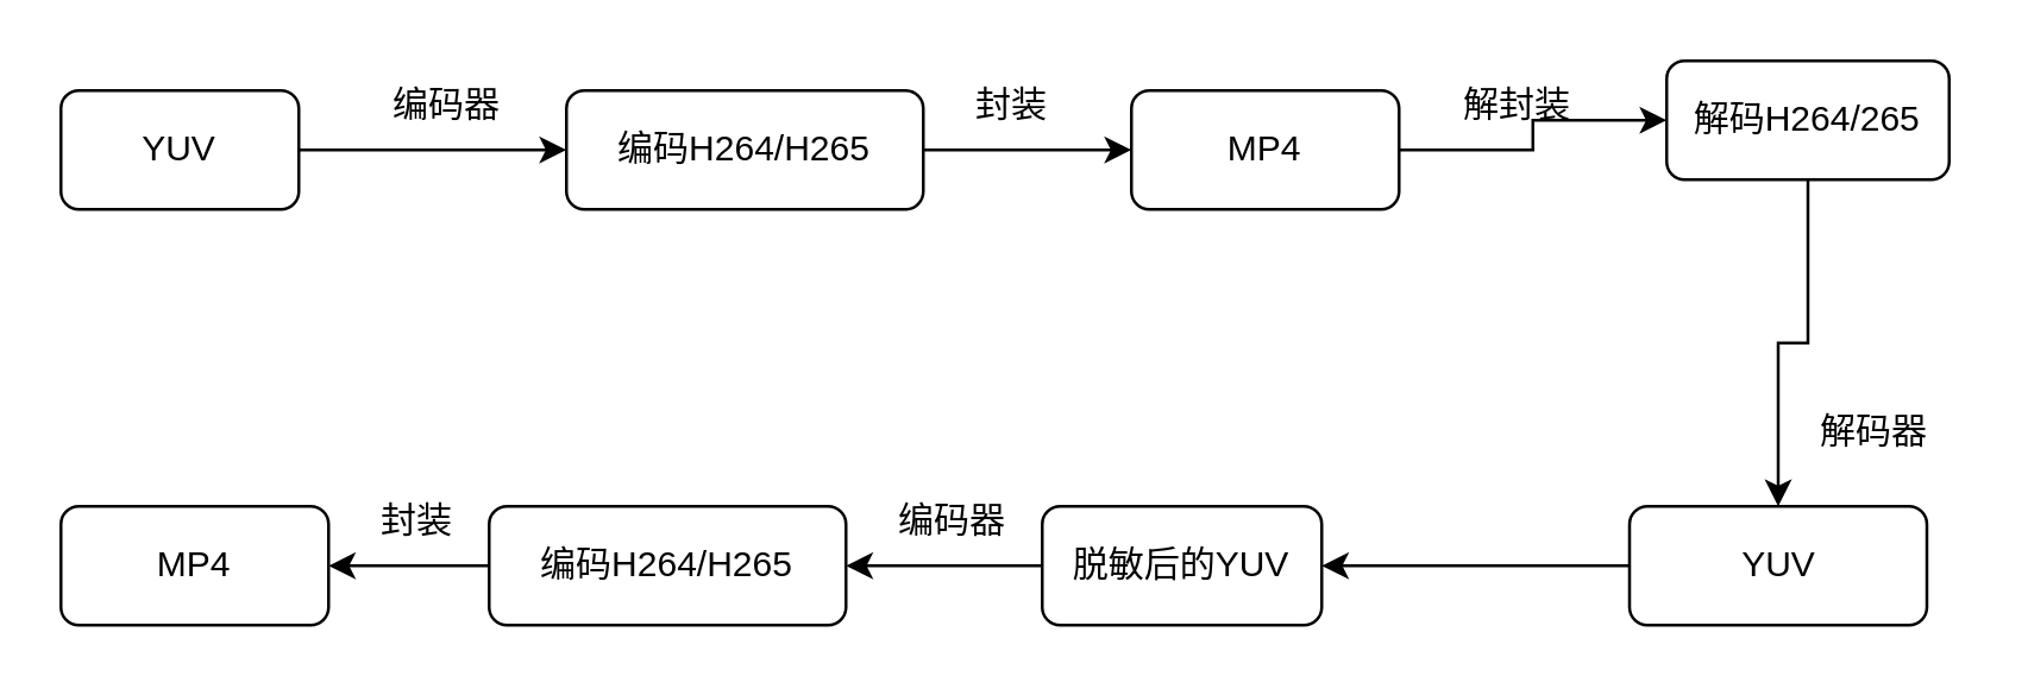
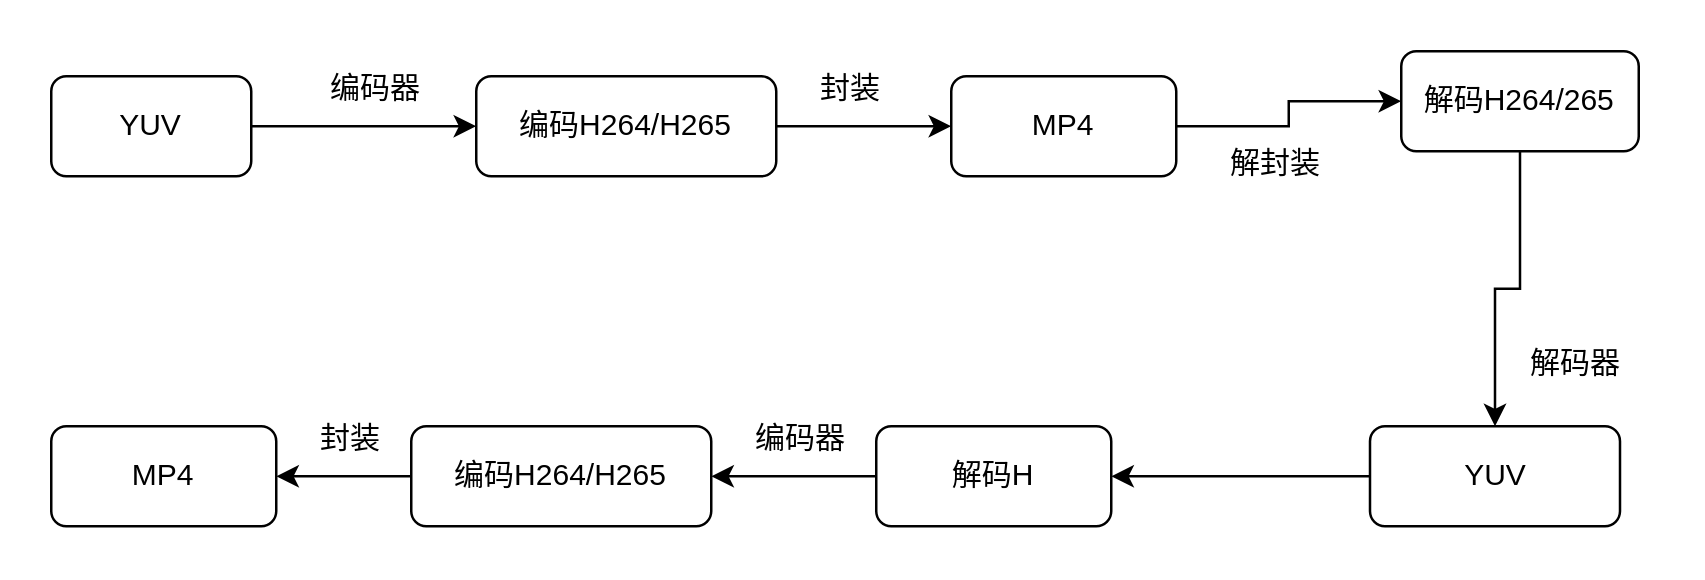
  <mxCell id="0" />
  <mxCell id="1" parent="0" />
  <mxCell id="2" style="edgeStyle=orthogonalEdgeStyle;rounded=0;orthogonalLoop=1;jettySize=auto;html=1;exitX=1;exitY=0.5;exitDx=0;exitDy=0;entryX=0;entryY=0.5;entryDx=0;entryDy=0;" edge="1" parent="1" source="3" target="5"><mxGeometry relative="1" as="geometry" /></mxCell>
  <mxCell id="3" value="YUV" style="rounded=1;whiteSpace=wrap;html=1;fontSize=12;glass=0;strokeWidth=1;shadow=0;" parent="1" vertex="1"><mxGeometry x="20" y="30" width="80" height="40" as="geometry" /></mxCell>
  <mxCell id="4" style="edgeStyle=orthogonalEdgeStyle;rounded=0;orthogonalLoop=1;jettySize=auto;html=1;exitX=1;exitY=0.5;exitDx=0;exitDy=0;" edge="1" parent="1" source="5" target="7"><mxGeometry relative="1" as="geometry" /></mxCell>
  <mxCell id="5" value="编码H264/H265" style="rounded=1;whiteSpace=wrap;html=1;fontSize=12;glass=0;strokeWidth=1;shadow=0;" vertex="1" parent="1"><mxGeometry x="190" y="30" width="120" height="40" as="geometry" /></mxCell>
  <mxCell id="6" style="edgeStyle=orthogonalEdgeStyle;rounded=0;orthogonalLoop=1;jettySize=auto;html=1;exitX=1;exitY=0.5;exitDx=0;exitDy=0;entryX=0;entryY=0.5;entryDx=0;entryDy=0;" edge="1" parent="1" source="7" target="9"><mxGeometry relative="1" as="geometry" /></mxCell>
  <mxCell id="7" value="MP4" style="rounded=1;whiteSpace=wrap;html=1;fontSize=12;glass=0;strokeWidth=1;shadow=0;" vertex="1" parent="1"><mxGeometry x="380" y="30" width="90" height="40" as="geometry" /></mxCell>
  <mxCell id="8" style="edgeStyle=orthogonalEdgeStyle;rounded=0;orthogonalLoop=1;jettySize=auto;html=1;exitX=0.5;exitY=1;exitDx=0;exitDy=0;entryX=0.5;entryY=0;entryDx=0;entryDy=0;" edge="1" parent="1" source="9" target="13"><mxGeometry relative="1" as="geometry" /></mxCell>
  <mxCell id="9" value="解码H264/265" style="rounded=1;whiteSpace=wrap;html=1;fontSize=12;glass=0;strokeWidth=1;shadow=0;" vertex="1" parent="1"><mxGeometry x="560" y="20" width="95" height="40" as="geometry" /></mxCell>
- <mxCell id="10" value="解封装" style="text;strokeColor=none;align=center;fillColor=none;html=1;verticalAlign=middle;whiteSpace=wrap;rounded=0;" vertex="1" parent="1"><mxGeometry x="480" y="20" width="60" height="30" as="geometry" /></mxCell>
+ <mxCell id="10" value="解封装" style="text;strokeColor=none;align=center;fillColor=none;html=1;verticalAlign=middle;whiteSpace=wrap;rounded=0;" vertex="1" parent="1"><mxGeometry x="480" y="50" width="60" height="30" as="geometry" /></mxCell>
  <mxCell id="11" value="封装" style="text;strokeColor=none;align=center;fillColor=none;html=1;verticalAlign=middle;whiteSpace=wrap;rounded=0;" vertex="1" parent="1"><mxGeometry x="310" y="20" width="60" height="30" as="geometry" /></mxCell>
  <mxCell id="12" style="edgeStyle=orthogonalEdgeStyle;rounded=0;orthogonalLoop=1;jettySize=auto;html=1;exitX=0;exitY=0.5;exitDx=0;exitDy=0;entryX=1;entryY=0.5;entryDx=0;entryDy=0;" edge="1" parent="1" source="13" target="17"><mxGeometry relative="1" as="geometry" /></mxCell>
  <mxCell id="13" value="YUV" style="rounded=1;whiteSpace=wrap;html=1;fontSize=12;glass=0;strokeWidth=1;shadow=0;" vertex="1" parent="1"><mxGeometry x="547.5" y="170" width="100" height="40" as="geometry" /></mxCell>
  <mxCell id="14" value="编码器" style="text;strokeColor=none;align=center;fillColor=none;html=1;verticalAlign=middle;whiteSpace=wrap;rounded=0;" vertex="1" parent="1"><mxGeometry x="120" y="20" width="60" height="30" as="geometry" /></mxCell>
  <mxCell id="15" value="解码器" style="text;strokeColor=none;align=center;fillColor=none;html=1;verticalAlign=middle;whiteSpace=wrap;rounded=0;" vertex="1" parent="1"><mxGeometry x="600" y="130" width="60" height="30" as="geometry" /></mxCell>
  <mxCell id="16" style="edgeStyle=orthogonalEdgeStyle;rounded=0;orthogonalLoop=1;jettySize=auto;html=1;exitX=0;exitY=0.5;exitDx=0;exitDy=0;" edge="1" parent="1" source="17" target="20"><mxGeometry relative="1" as="geometry" /></mxCell>
- <mxCell id="17" value="&lt;p class=&quot;MsoNormal&quot;&gt;脱敏后的YUV&lt;/p&gt;" style="rounded=1;whiteSpace=wrap;html=1;fontSize=12;glass=0;strokeWidth=1;shadow=0;" vertex="1" parent="1"><mxGeometry x="350" y="170" width="94" height="40" as="geometry" /></mxCell>
+ <mxCell id="17" value="&lt;p class=&quot;MsoNormal&quot;&gt;解码H&lt;/p&gt;" style="rounded=1;whiteSpace=wrap;html=1;fontSize=12;glass=0;strokeWidth=1;shadow=0;" vertex="1" parent="1"><mxGeometry x="350" y="170" width="94" height="40" as="geometry" /></mxCell>
  <mxCell id="18" value="MP4" style="rounded=1;whiteSpace=wrap;html=1;fontSize=12;glass=0;strokeWidth=1;shadow=0;" vertex="1" parent="1"><mxGeometry x="20" y="170" width="90" height="40" as="geometry" /></mxCell>
  <mxCell id="19" style="edgeStyle=orthogonalEdgeStyle;rounded=0;orthogonalLoop=1;jettySize=auto;html=1;exitX=0;exitY=0.5;exitDx=0;exitDy=0;" edge="1" parent="1" source="20" target="18"><mxGeometry relative="1" as="geometry" /></mxCell>
  <mxCell id="20" value="编码H264/H265" style="rounded=1;whiteSpace=wrap;html=1;fontSize=12;glass=0;strokeWidth=1;shadow=0;" vertex="1" parent="1"><mxGeometry x="164" y="170" width="120" height="40" as="geometry" /></mxCell>
  <mxCell id="21" value="编码器" style="text;strokeColor=none;align=center;fillColor=none;html=1;verticalAlign=middle;whiteSpace=wrap;rounded=0;" vertex="1" parent="1"><mxGeometry x="290" y="160" width="60" height="30" as="geometry" /></mxCell>
  <mxCell id="22" value="封装" style="text;strokeColor=none;align=center;fillColor=none;html=1;verticalAlign=middle;whiteSpace=wrap;rounded=0;" vertex="1" parent="1"><mxGeometry x="110" y="160" width="60" height="30" as="geometry" /></mxCell>
